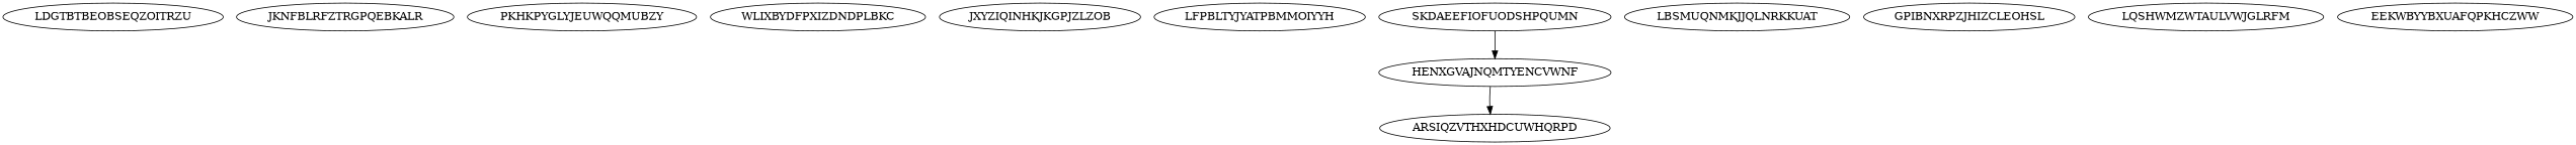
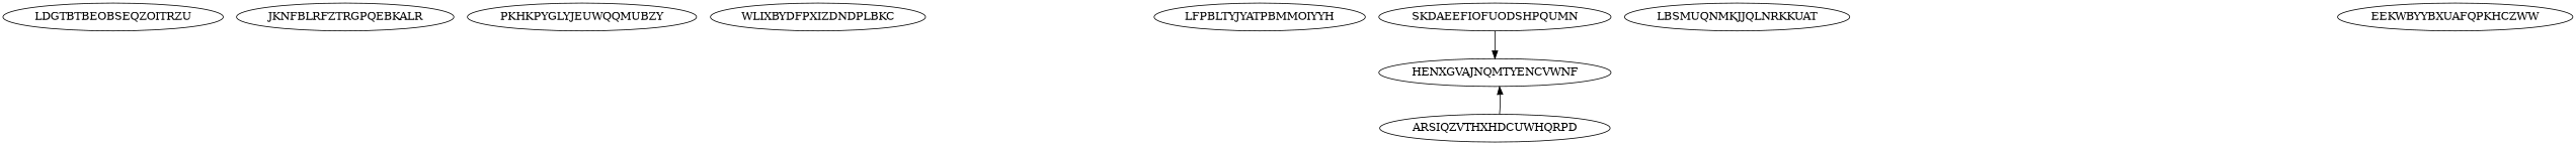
  digraph {
    node [Weight=13]
    LDGTBTBEOBSEQZOITRZU [Weight=18]
    JKNFBLRFZTRGPQEBKALR [Weight=20]
    PKHKPYGLYJEUWQQMUBZY [Weight=16]
    WLIXBYDFPXIZDNDPLBKC [Weight=12]
-   JXYZIQINHKJKGPJZLZOB [Weight=11]
    LFPBLTYJYATPBMMOIYYH
    HENXGVAJNQMTYENCVWNF [Weight=17]
    ARSIQZVTHXHDCUWHQRPD [Weight=12]
    SKDAEEFIOFUODSHPQUMN [Weight=15]
    LBSMUQNMKJJQLNRKKUAT [Weight=10]
-   GPIBNXRPZJHIZCLEOHSL
-   LQSHWMZWTAULVWJGLRFM [Weight=10]
    EEKWBYYBXUAFQPKHCZWW
-   HENXGVAJNQMTYENCVWNF -> ARSIQZVTHXHDCUWHQRPD [Weight=15]
+   ARSIQZVTHXHDCUWHQRPD -> HENXGVAJNQMTYENCVWNF [Weight=15]
    SKDAEEFIOFUODSHPQUMN -> HENXGVAJNQMTYENCVWNF [Weight=20]
  }
